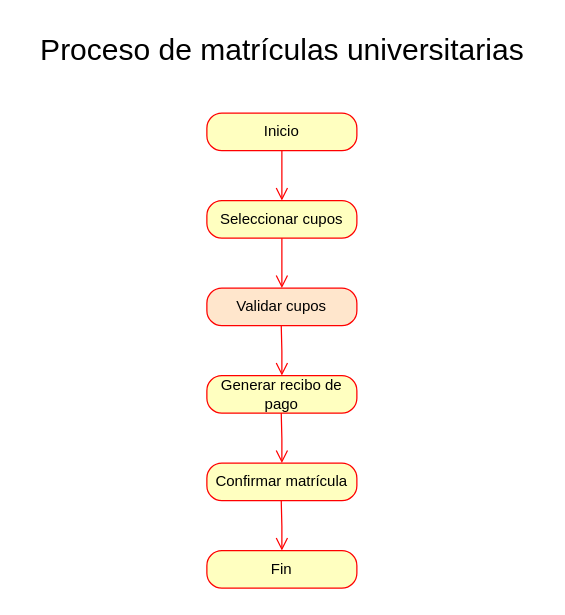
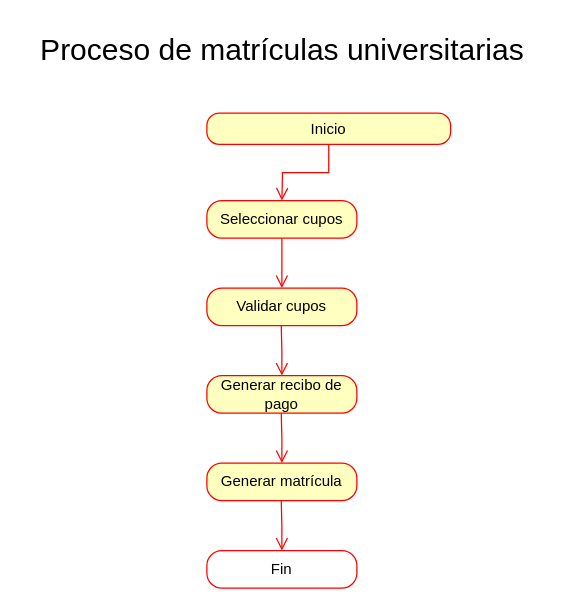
  <mxCell id="0" />
  <mxCell id="1" parent="0" />
- <mxCell id="2" value="Inicio" style="rounded=1;whiteSpace=wrap;html=1;arcSize=40;fontColor=#000000;fillColor=#ffffc0;strokeColor=#ff0000;" vertex="1" parent="1"><mxGeometry x="165" y="90" width="120" height="30" as="geometry" /></mxCell>
+ <mxCell id="2" value="Inicio" style="rounded=1;whiteSpace=wrap;html=1;arcSize=40;fontColor=#000000;fillColor=#ffffc0;strokeColor=#ff0000;" vertex="1" parent="1"><mxGeometry x="165" y="90" width="195" height="25" as="geometry" /></mxCell>
  <mxCell id="3" value="" style="edgeStyle=orthogonalEdgeStyle;html=1;verticalAlign=bottom;endArrow=open;endSize=8;strokeColor=#ff0000;rounded=0;" edge="1" source="2" parent="1"><mxGeometry relative="1" as="geometry"><mxPoint x="225" y="160" as="targetPoint" /></mxGeometry></mxCell>
  <mxCell id="4" value="Seleccionar cupos" style="rounded=1;whiteSpace=wrap;html=1;arcSize=40;fontColor=#000000;fillColor=#ffffc0;strokeColor=#ff0000;" vertex="1" parent="1"><mxGeometry x="165" y="160" width="120" height="30" as="geometry" /></mxCell>
  <mxCell id="5" value="" style="edgeStyle=orthogonalEdgeStyle;html=1;verticalAlign=bottom;endArrow=open;endSize=8;strokeColor=#ff0000;rounded=0;" edge="1" source="4" parent="1"><mxGeometry relative="1" as="geometry"><mxPoint x="225" y="230" as="targetPoint" /><mxPoint x="225" y="230" as="sourcePoint" /></mxGeometry></mxCell>
- <mxCell id="6" value="Validar cupos" style="rounded=1;whiteSpace=wrap;html=1;arcSize=40;fontColor=#000000;fillColor=#ffe6cc;strokeColor=#ff0000;" vertex="1" parent="1"><mxGeometry x="165" y="230" width="120" height="30" as="geometry" /></mxCell>
+ <mxCell id="6" value="Validar cupos" style="rounded=1;whiteSpace=wrap;html=1;arcSize=40;fontColor=#000000;fillColor=#ffffc0;strokeColor=#ff0000;" vertex="1" parent="1"><mxGeometry x="165" y="230" width="120" height="30" as="geometry" /></mxCell>
  <mxCell id="7" value="Generar recibo de pago" style="rounded=1;whiteSpace=wrap;html=1;arcSize=40;fontColor=#000000;fillColor=#ffffc0;strokeColor=#ff0000;" vertex="1" parent="1"><mxGeometry x="165" y="300" width="120" height="30" as="geometry" /></mxCell>
- <mxCell id="8" value="Confirmar matrícula" style="rounded=1;whiteSpace=wrap;html=1;arcSize=40;fontColor=#000000;fillColor=#ffffc0;strokeColor=#ff0000;" vertex="1" parent="1"><mxGeometry x="165" y="370" width="120" height="30" as="geometry" /></mxCell>
+ <mxCell id="8" value="Generar matrícula" style="rounded=1;whiteSpace=wrap;html=1;arcSize=40;fontColor=#000000;fillColor=#ffffc0;strokeColor=#ff0000;" vertex="1" parent="1"><mxGeometry x="165" y="370" width="120" height="30" as="geometry" /></mxCell>
  <mxCell id="9" value="" style="edgeStyle=orthogonalEdgeStyle;html=1;verticalAlign=bottom;endArrow=open;endSize=8;strokeColor=#ff0000;rounded=0;" edge="1" parent="1"><mxGeometry relative="1" as="geometry"><mxPoint x="225" y="300" as="targetPoint" /><mxPoint x="224.5" y="260" as="sourcePoint" /></mxGeometry></mxCell>
  <mxCell id="10" value="" style="edgeStyle=orthogonalEdgeStyle;html=1;verticalAlign=bottom;endArrow=open;endSize=8;strokeColor=#ff0000;rounded=0;" edge="1" parent="1"><mxGeometry relative="1" as="geometry"><mxPoint x="225" y="370" as="targetPoint" /><mxPoint x="224.5" y="330" as="sourcePoint" /></mxGeometry></mxCell>
  <mxCell id="11" value="&lt;font style=&quot;font-size: 24px;&quot;&gt;Proceso de matrículas universitarias&lt;/font&gt;" style="text;html=1;align=center;verticalAlign=middle;resizable=0;points=[];autosize=1;strokeColor=none;fillColor=none;" vertex="1" parent="1"><mxGeometry x="20" y="20" width="410" height="40" as="geometry" /></mxCell>
- <mxCell id="12" value="Fin" style="rounded=1;whiteSpace=wrap;html=1;arcSize=40;fontColor=#000000;fillColor=#ffffc0;strokeColor=#ff0000;" vertex="1" parent="1"><mxGeometry x="165" y="440" width="120" height="30" as="geometry" /></mxCell>
+ <mxCell id="12" value="Fin" style="rounded=1;whiteSpace=wrap;html=1;arcSize=40;fontColor=#000000;fillColor=#ffffff;strokeColor=#ff0000;" vertex="1" parent="1"><mxGeometry x="165" y="440" width="120" height="30" as="geometry" /></mxCell>
  <mxCell id="13" value="" style="edgeStyle=orthogonalEdgeStyle;html=1;verticalAlign=bottom;endArrow=open;endSize=8;strokeColor=#ff0000;rounded=0;" edge="1" parent="1"><mxGeometry relative="1" as="geometry"><mxPoint x="225" y="440" as="targetPoint" /><mxPoint x="224.5" y="400" as="sourcePoint" /></mxGeometry></mxCell>
